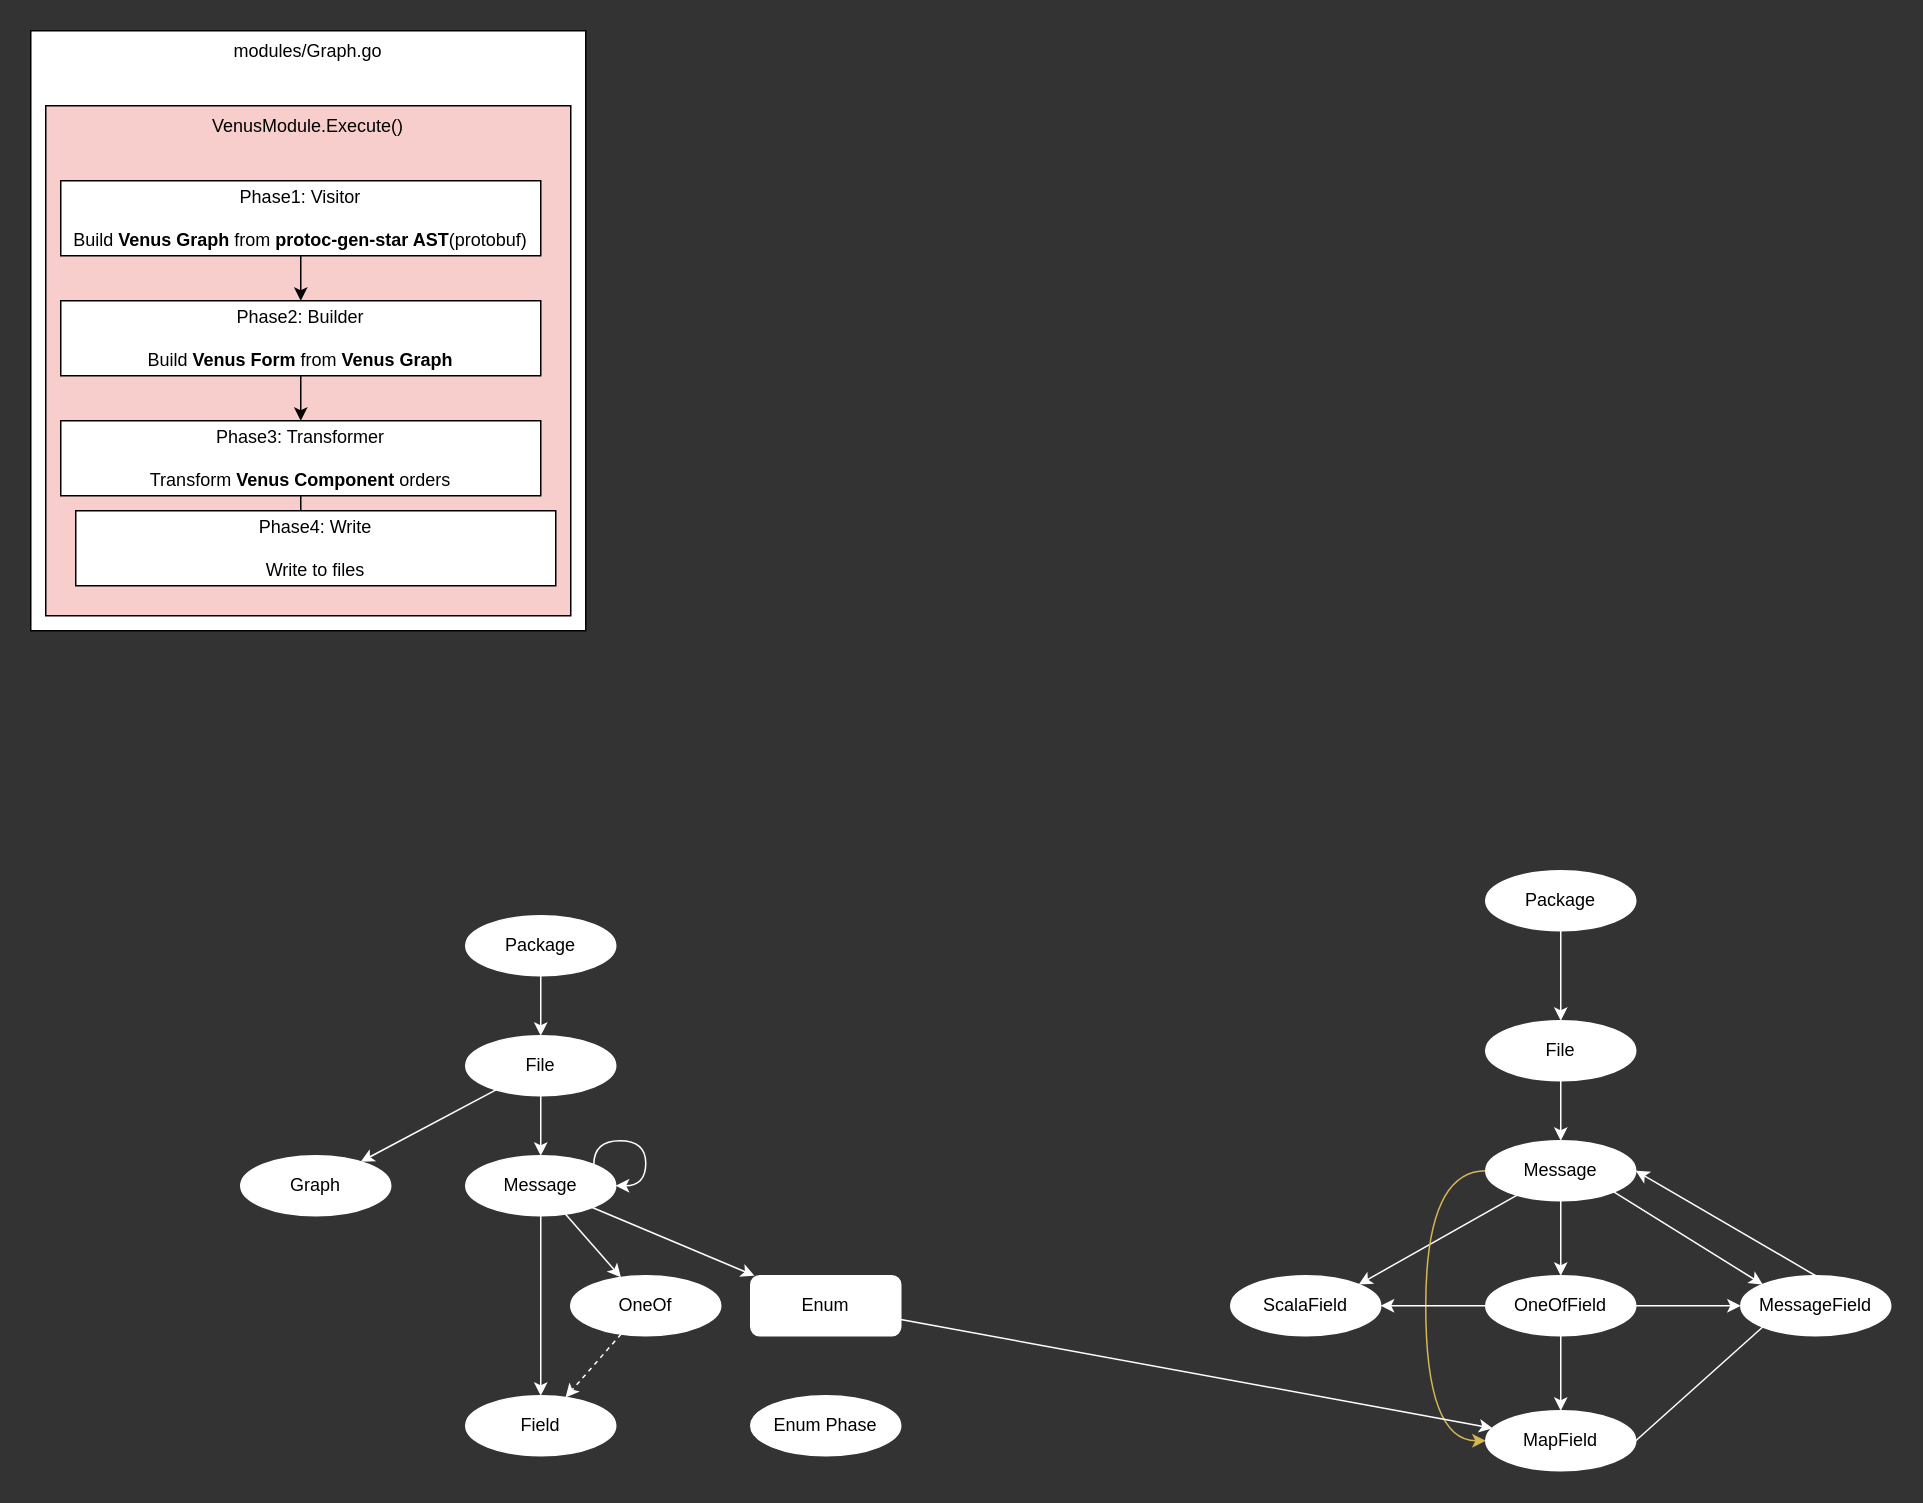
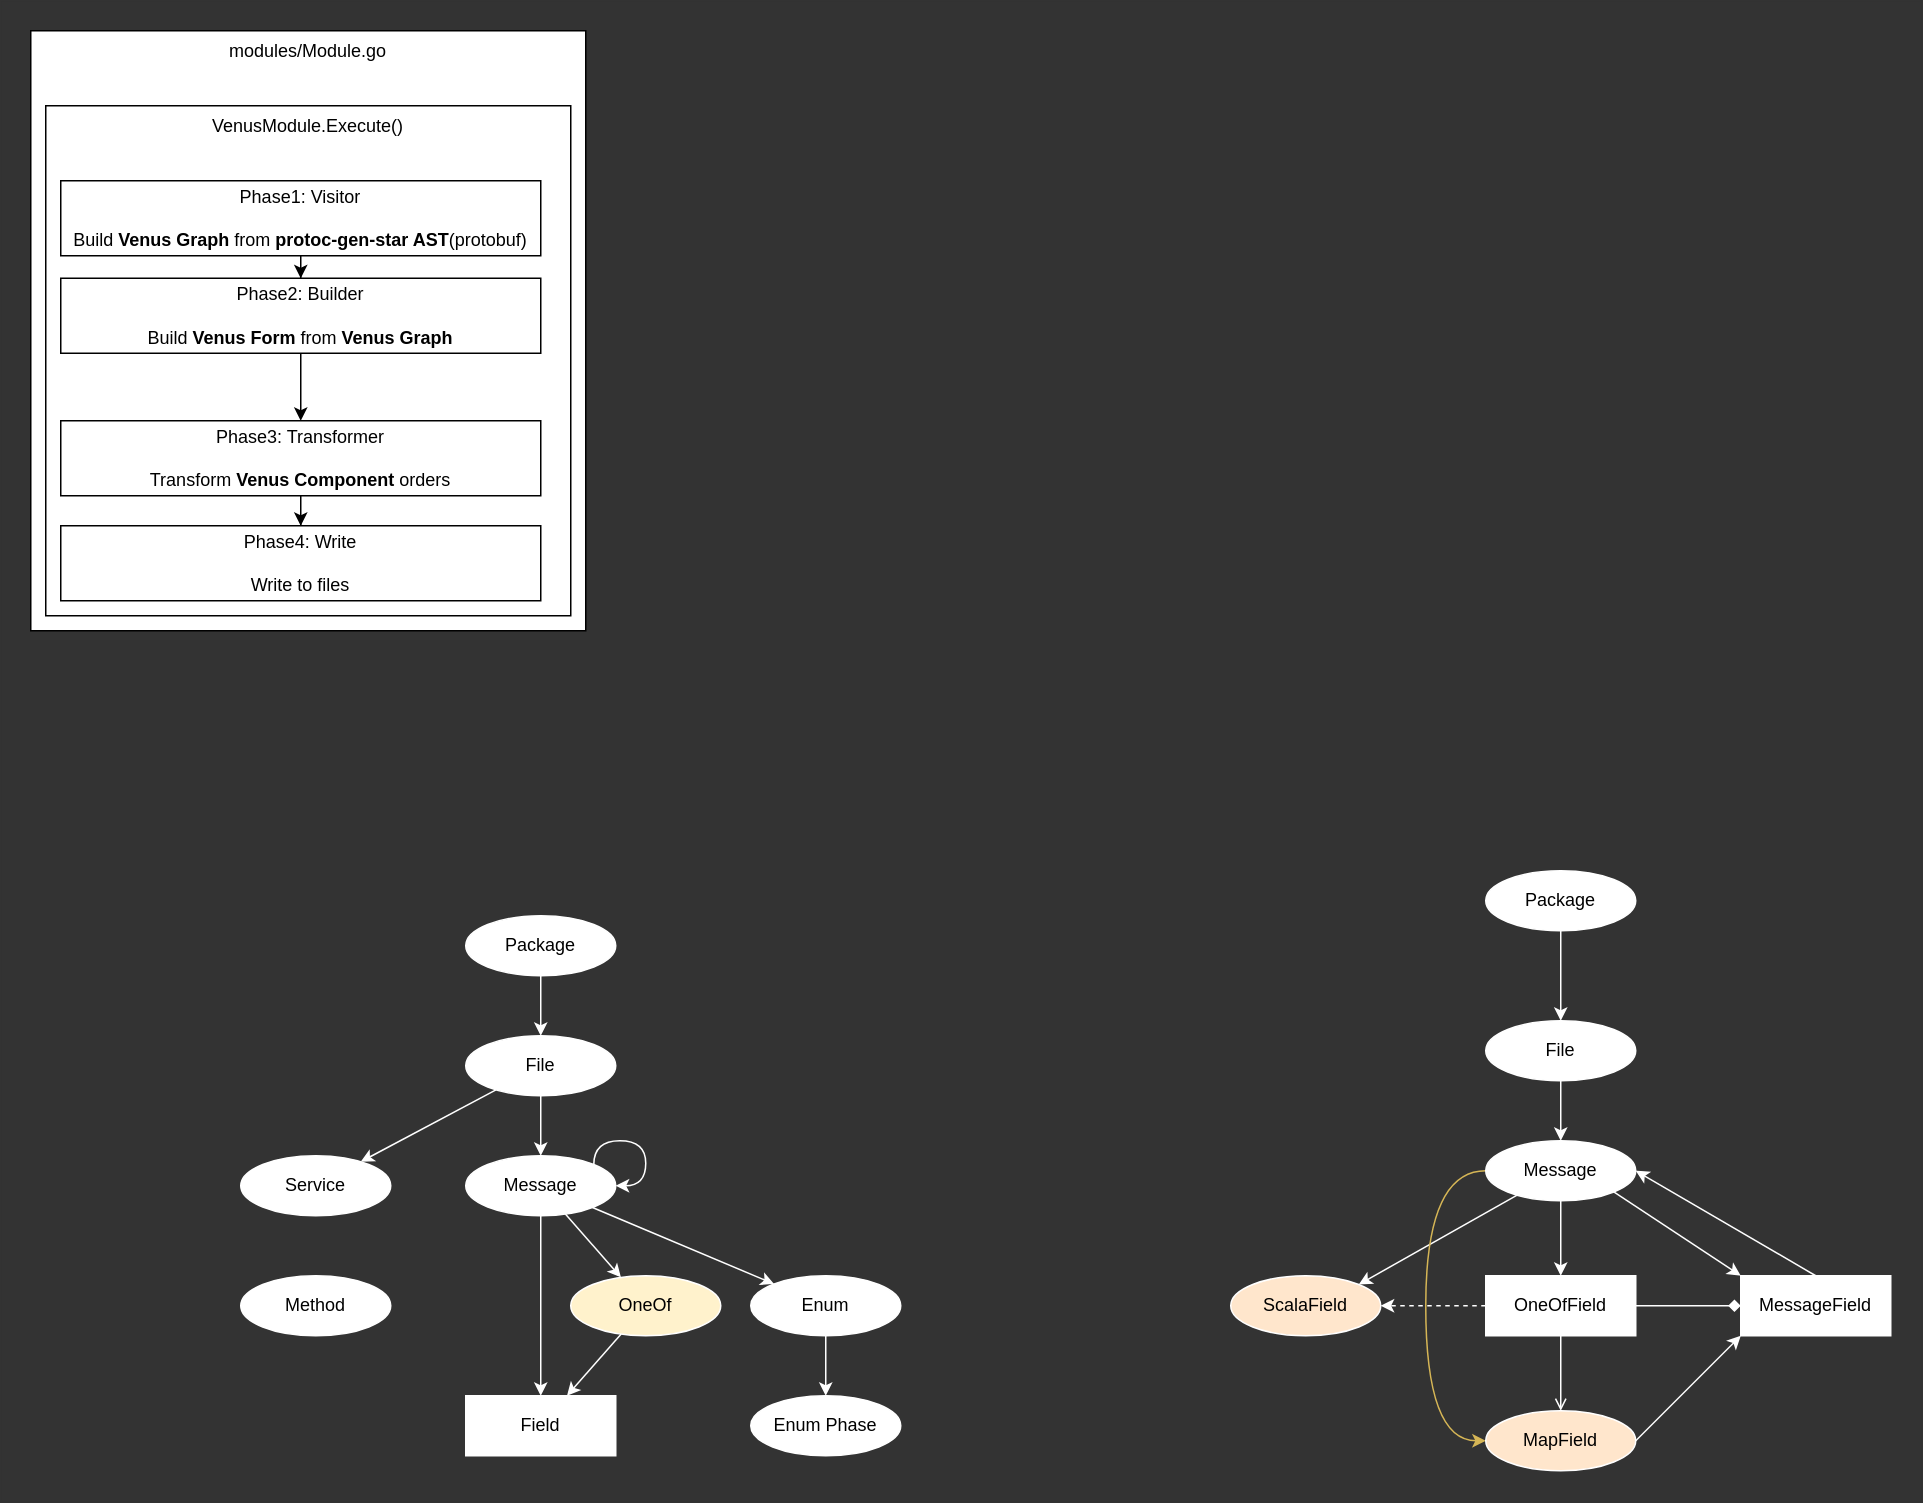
  <mxCell id="0" />
  <mxCell id="1" parent="0" />
- <mxCell id="2" value="modules/Graph.go" style="rounded=0;whiteSpace=wrap;html=1;verticalAlign=top;" parent="1" vertex="1"><mxGeometry x="20" y="20" width="370" height="400" as="geometry" /></mxCell>
- <mxCell id="3" value="VenusModule.Execute()" style="rounded=0;whiteSpace=wrap;html=1;verticalAlign=top;fillColor=#f8cecc;" parent="1" vertex="1"><mxGeometry x="30" y="70" width="350" height="340" as="geometry" /></mxCell>
+ <mxCell id="2" value="modules/Module.go" style="rounded=0;whiteSpace=wrap;html=1;verticalAlign=top;" parent="1" vertex="1"><mxGeometry x="20" y="20" width="370" height="400" as="geometry" /></mxCell>
+ <mxCell id="3" value="VenusModule.Execute()" style="rounded=0;whiteSpace=wrap;html=1;verticalAlign=top;" parent="1" vertex="1"><mxGeometry x="30" y="70" width="350" height="340" as="geometry" /></mxCell>
  <mxCell id="4" style="edgeStyle=orthogonalEdgeStyle;rounded=0;orthogonalLoop=1;jettySize=auto;html=1;" parent="1" source="5" target="7" edge="1"><mxGeometry relative="1" as="geometry" /></mxCell>
  <mxCell id="5" value="Phase1: Visitor&lt;br&gt;&lt;br&gt;Build &lt;b&gt;Venus Graph&lt;/b&gt; from &lt;b&gt;protoc-gen-star AST&lt;/b&gt;(protobuf)" style="rounded=0;whiteSpace=wrap;html=1;" parent="1" vertex="1"><mxGeometry x="40" y="120" width="320" height="50" as="geometry" /></mxCell>
  <mxCell id="6" style="edgeStyle=orthogonalEdgeStyle;rounded=0;orthogonalLoop=1;jettySize=auto;html=1;" parent="1" source="7" target="9" edge="1"><mxGeometry relative="1" as="geometry" /></mxCell>
- <mxCell id="7" value="Phase2: Builder&lt;br&gt;&lt;br&gt;Build &lt;b&gt;Venus Form&lt;/b&gt; from &lt;b&gt;Venus Graph&lt;/b&gt;" style="rounded=0;whiteSpace=wrap;html=1;" parent="1" vertex="1"><mxGeometry x="40" y="200" width="320" height="50" as="geometry" /></mxCell>
+ <mxCell id="7" value="Phase2: Builder&lt;br&gt;&lt;br&gt;Build &lt;b&gt;Venus Form&lt;/b&gt; from &lt;b&gt;Venus Graph&lt;/b&gt;" style="rounded=0;whiteSpace=wrap;html=1;" parent="1" vertex="1"><mxGeometry x="40" y="185" width="320" height="50" as="geometry" /></mxCell>
  <mxCell id="8" style="edgeStyle=orthogonalEdgeStyle;rounded=0;orthogonalLoop=1;jettySize=auto;html=1;entryX=0.5;entryY=0;entryDx=0;entryDy=0;" parent="1" source="9" target="10" edge="1"><mxGeometry relative="1" as="geometry" /></mxCell>
  <mxCell id="9" value="Phase3: Transformer&lt;br&gt;&lt;br&gt;Transform &lt;b&gt;Venus Component&lt;/b&gt; orders" style="rounded=0;whiteSpace=wrap;html=1;" parent="1" vertex="1"><mxGeometry x="40" y="280" width="320" height="50" as="geometry" /></mxCell>
- <mxCell id="10" value="Phase4: Write&lt;br&gt;&lt;br&gt;Write to files" style="rounded=0;whiteSpace=wrap;html=1;" parent="1" vertex="1"><mxGeometry x="50" y="340" width="320" height="50" as="geometry" /></mxCell>
+ <mxCell id="10" value="Phase4: Write&lt;br&gt;&lt;br&gt;Write to files" style="rounded=0;whiteSpace=wrap;html=1;" parent="1" vertex="1"><mxGeometry x="40" y="350" width="320" height="50" as="geometry" /></mxCell>
  <mxCell id="11" style="edgeStyle=orthogonalEdgeStyle;rounded=0;orthogonalLoop=1;jettySize=auto;html=1;strokeColor=#FFFFFF;" parent="1" source="12" target="14" edge="1"><mxGeometry relative="1" as="geometry" /></mxCell>
  <mxCell id="12" value="Package" style="ellipse;whiteSpace=wrap;html=1;strokeColor=#FFFFFF;" parent="1" vertex="1"><mxGeometry x="990" y="580" width="100" height="40" as="geometry" /></mxCell>
  <mxCell id="13" style="edgeStyle=orthogonalEdgeStyle;rounded=0;orthogonalLoop=1;jettySize=auto;html=1;strokeColor=#FFFFFF;" parent="1" source="14" target="19" edge="1"><mxGeometry relative="1" as="geometry" /></mxCell>
  <mxCell id="14" value="File" style="ellipse;whiteSpace=wrap;html=1;strokeColor=#FFFFFF;" parent="1" vertex="1"><mxGeometry x="990" y="680" width="100" height="40" as="geometry" /></mxCell>
  <mxCell id="15" style="rounded=0;orthogonalLoop=1;jettySize=auto;html=1;strokeColor=#FFFFFF;entryX=1;entryY=0;entryDx=0;entryDy=0;" parent="1" source="19" target="20" edge="1"><mxGeometry relative="1" as="geometry" /></mxCell>
  <mxCell id="16" style="rounded=0;orthogonalLoop=1;jettySize=auto;html=1;strokeColor=#FFFFFF;" parent="1" source="19" target="24" edge="1"><mxGeometry relative="1" as="geometry" /></mxCell>
  <mxCell id="17" style="rounded=0;orthogonalLoop=1;jettySize=auto;html=1;strokeColor=#d6b656;fillColor=#fff2cc;edgeStyle=orthogonalEdgeStyle;elbow=vertical;curved=1;" parent="1" source="19" target="26" edge="1"><mxGeometry relative="1" as="geometry"><Array as="points"><mxPoint x="950" y="780" /><mxPoint x="950" y="960" /></Array></mxGeometry></mxCell>
  <mxCell id="18" style="rounded=0;orthogonalLoop=1;jettySize=auto;html=1;strokeColor=#FFFFFF;exitX=1;exitY=1;exitDx=0;exitDy=0;entryX=0;entryY=0;entryDx=0;entryDy=0;" parent="1" source="19" target="28" edge="1"><mxGeometry relative="1" as="geometry" /></mxCell>
  <mxCell id="19" value="Message" style="ellipse;whiteSpace=wrap;html=1;strokeColor=#FFFFFF;" parent="1" vertex="1"><mxGeometry x="990" y="760" width="100" height="40" as="geometry" /></mxCell>
- <mxCell id="20" value="ScalaField" style="ellipse;whiteSpace=wrap;html=1;strokeColor=#FFFFFF;" parent="1" vertex="1"><mxGeometry x="820" y="850" width="100" height="40" as="geometry" /></mxCell>
- <mxCell id="21" style="edgeStyle=orthogonalEdgeStyle;rounded=0;orthogonalLoop=1;jettySize=auto;html=1;strokeColor=#FFFFFF;" parent="1" source="24" target="20" edge="1"><mxGeometry relative="1" as="geometry"><Array as="points"><mxPoint x="870" y="870" /></Array></mxGeometry></mxCell>
- <mxCell id="22" style="rounded=0;orthogonalLoop=1;jettySize=auto;html=1;strokeColor=#FFFFFF;" parent="1" source="24" target="26" edge="1"><mxGeometry relative="1" as="geometry" /></mxCell>
- <mxCell id="23" style="rounded=0;orthogonalLoop=1;jettySize=auto;html=1;entryX=0;entryY=0.5;entryDx=0;entryDy=0;strokeColor=#FFFFFF;exitX=1;exitY=0.5;exitDx=0;exitDy=0;" parent="1" source="24" target="28" edge="1"><mxGeometry relative="1" as="geometry" /></mxCell>
- <mxCell id="24" value="OneOfField" style="ellipse;whiteSpace=wrap;html=1;strokeColor=#FFFFFF;" parent="1" vertex="1"><mxGeometry x="990" y="850" width="100" height="40" as="geometry" /></mxCell>
- <mxCell id="25" style="rounded=0;orthogonalLoop=1;jettySize=auto;html=1;entryX=0;entryY=1;entryDx=0;entryDy=0;strokeColor=#FFFFFF;exitX=1;exitY=0.5;exitDx=0;exitDy=0;endArrow=none;" parent="1" source="26" target="28" edge="1"><mxGeometry relative="1" as="geometry" /></mxCell>
- <mxCell id="26" value="MapField" style="ellipse;whiteSpace=wrap;html=1;strokeColor=#FFFFFF;" parent="1" vertex="1"><mxGeometry x="990" y="940" width="100" height="40" as="geometry" /></mxCell>
+ <mxCell id="20" value="ScalaField" style="ellipse;whiteSpace=wrap;html=1;strokeColor=#FFFFFF;fillColor=#ffe6cc;" parent="1" vertex="1"><mxGeometry x="820" y="850" width="100" height="40" as="geometry" /></mxCell>
+ <mxCell id="21" style="edgeStyle=orthogonalEdgeStyle;rounded=0;orthogonalLoop=1;jettySize=auto;html=1;strokeColor=#FFFFFF;dashed=1;" parent="1" source="24" target="20" edge="1"><mxGeometry relative="1" as="geometry"><Array as="points"><mxPoint x="870" y="870" /></Array></mxGeometry></mxCell>
+ <mxCell id="22" style="rounded=0;orthogonalLoop=1;jettySize=auto;html=1;strokeColor=#FFFFFF;endArrow=open;" parent="1" source="24" target="26" edge="1"><mxGeometry relative="1" as="geometry" /></mxCell>
+ <mxCell id="23" style="rounded=0;orthogonalLoop=1;jettySize=auto;html=1;entryX=0;entryY=0.5;entryDx=0;entryDy=0;strokeColor=#FFFFFF;exitX=1;exitY=0.5;exitDx=0;exitDy=0;endArrow=diamond;" parent="1" source="24" target="28" edge="1"><mxGeometry relative="1" as="geometry" /></mxCell>
+ <mxCell id="24" value="OneOfField" style="whiteSpace=wrap;html=1;strokeColor=#FFFFFF;rounded=0;" parent="1" vertex="1"><mxGeometry x="990" y="850" width="100" height="40" as="geometry" /></mxCell>
+ <mxCell id="25" style="rounded=0;orthogonalLoop=1;jettySize=auto;html=1;entryX=0;entryY=1;entryDx=0;entryDy=0;strokeColor=#FFFFFF;exitX=1;exitY=0.5;exitDx=0;exitDy=0;" parent="1" source="26" target="28" edge="1"><mxGeometry relative="1" as="geometry" /></mxCell>
+ <mxCell id="26" value="MapField" style="ellipse;whiteSpace=wrap;html=1;strokeColor=#FFFFFF;fillColor=#ffe6cc;" parent="1" vertex="1"><mxGeometry x="990" y="940" width="100" height="40" as="geometry" /></mxCell>
  <mxCell id="27" style="rounded=0;orthogonalLoop=1;jettySize=auto;html=1;entryX=1;entryY=0.5;entryDx=0;entryDy=0;strokeColor=#FFFFFF;exitX=0.5;exitY=0;exitDx=0;exitDy=0;" parent="1" source="28" target="19" edge="1"><mxGeometry relative="1" as="geometry" /></mxCell>
- <mxCell id="28" value="MessageField" style="ellipse;whiteSpace=wrap;html=1;strokeColor=#FFFFFF;" parent="1" vertex="1"><mxGeometry x="1160" y="850" width="100" height="40" as="geometry" /></mxCell>
+ <mxCell id="28" value="MessageField" style="whiteSpace=wrap;html=1;strokeColor=#FFFFFF;rounded=0;" parent="1" vertex="1"><mxGeometry x="1160" y="850" width="100" height="40" as="geometry" /></mxCell>
  <mxCell id="29" style="rounded=0;orthogonalLoop=1;jettySize=auto;html=1;strokeColor=#FFFFFF;" edge="1" parent="1" source="30" target="33"><mxGeometry relative="1" as="geometry" /></mxCell>
  <mxCell id="30" value="Package" style="ellipse;whiteSpace=wrap;html=1;strokeColor=#FFFFFF;" vertex="1" parent="1"><mxGeometry x="310" y="610" width="100" height="40" as="geometry" /></mxCell>
  <mxCell id="31" style="rounded=0;orthogonalLoop=1;jettySize=auto;html=1;strokeColor=#FFFFFF;" edge="1" parent="1" source="33" target="37"><mxGeometry relative="1" as="geometry" /></mxCell>
  <mxCell id="32" style="rounded=0;orthogonalLoop=1;jettySize=auto;html=1;elbow=vertical;strokeColor=#FFFFFF;" edge="1" parent="1" source="33" target="44"><mxGeometry relative="1" as="geometry" /></mxCell>
  <mxCell id="33" value="File" style="ellipse;whiteSpace=wrap;html=1;strokeColor=#FFFFFF;" vertex="1" parent="1"><mxGeometry x="310" y="690" width="100" height="40" as="geometry" /></mxCell>
  <mxCell id="34" style="rounded=0;orthogonalLoop=1;jettySize=auto;html=1;elbow=vertical;strokeColor=#FFFFFF;" edge="1" parent="1" source="37" target="39"><mxGeometry relative="1" as="geometry" /></mxCell>
  <mxCell id="35" style="rounded=0;orthogonalLoop=1;jettySize=auto;html=1;elbow=vertical;strokeColor=#FFFFFF;" edge="1" parent="1" source="37" target="42"><mxGeometry relative="1" as="geometry" /></mxCell>
  <mxCell id="36" style="rounded=0;orthogonalLoop=1;jettySize=auto;html=1;elbow=vertical;strokeColor=#FFFFFF;" edge="1" parent="1" source="37" target="40"><mxGeometry relative="1" as="geometry" /></mxCell>
  <mxCell id="37" value="Message" style="ellipse;whiteSpace=wrap;html=1;strokeColor=#FFFFFF;" vertex="1" parent="1"><mxGeometry x="310" y="770" width="100" height="40" as="geometry" /></mxCell>
- <mxCell id="38" style="rounded=0;orthogonalLoop=1;jettySize=auto;html=1;elbow=vertical;strokeColor=#FFFFFF;dashed=1;" edge="1" parent="1" source="39" target="40"><mxGeometry relative="1" as="geometry" /></mxCell>
- <mxCell id="39" value="OneOf" style="ellipse;whiteSpace=wrap;html=1;strokeColor=#FFFFFF;" vertex="1" parent="1"><mxGeometry x="380" y="850" width="100" height="40" as="geometry" /></mxCell>
- <mxCell id="40" value="Field" style="ellipse;whiteSpace=wrap;html=1;strokeColor=#FFFFFF;" vertex="1" parent="1"><mxGeometry x="310" y="930" width="100" height="40" as="geometry" /></mxCell>
- <mxCell id="41" style="rounded=0;orthogonalLoop=1;jettySize=auto;html=1;elbow=vertical;strokeColor=#FFFFFF;" edge="1" parent="1" source="42" target="26"><mxGeometry relative="1" as="geometry" /></mxCell>
- <mxCell id="42" value="Enum" style="whiteSpace=wrap;html=1;strokeColor=#FFFFFF;rounded=1;" vertex="1" parent="1"><mxGeometry x="500" y="850" width="100" height="40" as="geometry" /></mxCell>
+ <mxCell id="38" style="rounded=0;orthogonalLoop=1;jettySize=auto;html=1;elbow=vertical;strokeColor=#FFFFFF;" edge="1" parent="1" source="39" target="40"><mxGeometry relative="1" as="geometry" /></mxCell>
+ <mxCell id="39" value="OneOf" style="ellipse;whiteSpace=wrap;html=1;strokeColor=#FFFFFF;fillColor=#fff2cc;" vertex="1" parent="1"><mxGeometry x="380" y="850" width="100" height="40" as="geometry" /></mxCell>
+ <mxCell id="40" value="Field" style="whiteSpace=wrap;html=1;strokeColor=#FFFFFF;rounded=0;" vertex="1" parent="1"><mxGeometry x="310" y="930" width="100" height="40" as="geometry" /></mxCell>
+ <mxCell id="41" style="rounded=0;orthogonalLoop=1;jettySize=auto;html=1;elbow=vertical;strokeColor=#FFFFFF;" edge="1" parent="1" source="42" target="43"><mxGeometry relative="1" as="geometry" /></mxCell>
+ <mxCell id="42" value="Enum" style="ellipse;whiteSpace=wrap;html=1;strokeColor=#FFFFFF;" vertex="1" parent="1"><mxGeometry x="500" y="850" width="100" height="40" as="geometry" /></mxCell>
  <mxCell id="43" value="Enum Phase" style="ellipse;whiteSpace=wrap;html=1;strokeColor=#FFFFFF;" vertex="1" parent="1"><mxGeometry x="500" y="930" width="100" height="40" as="geometry" /></mxCell>
- <mxCell id="44" value="Graph" style="ellipse;whiteSpace=wrap;html=1;strokeColor=#FFFFFF;" vertex="1" parent="1"><mxGeometry x="160" y="770" width="100" height="40" as="geometry" /></mxCell>
+ <mxCell id="44" value="Service" style="ellipse;whiteSpace=wrap;html=1;strokeColor=#FFFFFF;" vertex="1" parent="1"><mxGeometry x="160" y="770" width="100" height="40" as="geometry" /></mxCell>
+ <mxCell id="45" value="Method" style="ellipse;whiteSpace=wrap;html=1;strokeColor=#FFFFFF;" vertex="1" parent="1"><mxGeometry x="160" y="850" width="100" height="40" as="geometry" /></mxCell>
  <mxCell id="46" style="edgeStyle=orthogonalEdgeStyle;curved=1;rounded=0;orthogonalLoop=1;jettySize=auto;html=1;entryX=1;entryY=0.5;entryDx=0;entryDy=0;elbow=vertical;strokeColor=#FFFFFF;exitX=1;exitY=0;exitDx=0;exitDy=0;" edge="1" parent="1" source="37" target="37"><mxGeometry relative="1" as="geometry"><mxPoint x="400" y="776" as="sourcePoint" /><Array as="points"><mxPoint x="395" y="760" /><mxPoint x="430" y="760" /><mxPoint x="430" y="790" /></Array></mxGeometry></mxCell>
